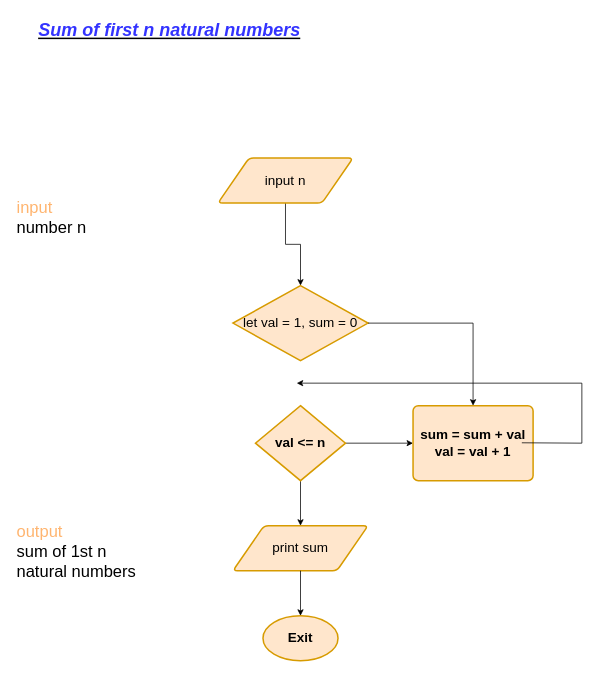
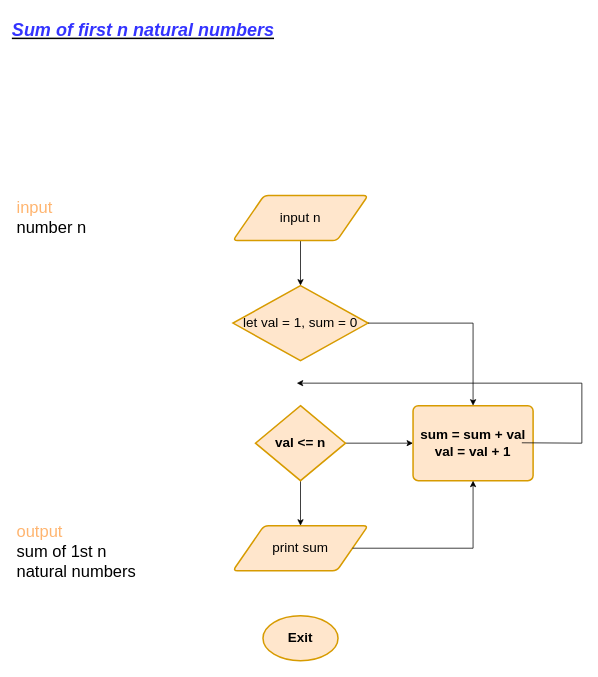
  <mxCell id="0" />
  <mxCell id="1" parent="0" />
  <mxCell id="2" style="edgeStyle=orthogonalEdgeStyle;rounded=0;orthogonalLoop=1;jettySize=auto;html=1;entryX=0.5;entryY=0;entryDx=0;entryDy=0;fontSize=18;" edge="1" parent="1" source="3" target="4"><mxGeometry relative="1" as="geometry" /></mxCell>
- <mxCell id="3" value="input n" style="shape=parallelogram;html=1;strokeWidth=2;perimeter=parallelogramPerimeter;whiteSpace=wrap;rounded=1;arcSize=12;size=0.23;fillColor=#ffe6cc;strokeColor=#d79b00;fontSize=18;" vertex="1" parent="1"><mxGeometry x="290" y="210" width="180" height="60" as="geometry" /></mxCell>
+ <mxCell id="3" value="input n" style="shape=parallelogram;html=1;strokeWidth=2;perimeter=parallelogramPerimeter;whiteSpace=wrap;rounded=1;arcSize=12;size=0.23;fillColor=#ffe6cc;strokeColor=#d79b00;fontSize=18;" vertex="1" parent="1"><mxGeometry x="310" y="260" width="180" height="60" as="geometry" /></mxCell>
  <mxCell id="4" value="let val = 1, sum = 0" style="rhombus;whiteSpace=wrap;html=1;absoluteArcSize=1;arcSize=14;strokeWidth=2;fillColor=#ffe6cc;strokeColor=#d79b00;fontSize=18;" vertex="1" parent="1"><mxGeometry x="310" y="380" width="180" height="100" as="geometry" /></mxCell>
  <mxCell id="5" style="edgeStyle=orthogonalEdgeStyle;rounded=0;orthogonalLoop=1;jettySize=auto;html=1;entryX=0.5;entryY=0;entryDx=0;entryDy=0;fontSize=18;" edge="1" parent="1" source="7" target="9"><mxGeometry relative="1" as="geometry" /></mxCell>
  <mxCell id="6" style="edgeStyle=orthogonalEdgeStyle;rounded=0;orthogonalLoop=1;jettySize=auto;html=1;fontSize=18;" edge="1" parent="1" source="7" target="8"><mxGeometry relative="1" as="geometry" /></mxCell>
  <mxCell id="7" value="val &amp;lt;= n" style="strokeWidth=2;html=1;shape=mxgraph.flowchart.decision;whiteSpace=wrap;fillColor=#ffe6cc;strokeColor=#d79b00;fontSize=18;fontStyle=1" vertex="1" parent="1"><mxGeometry x="340" y="540" width="120" height="100" as="geometry" /></mxCell>
  <mxCell id="8" value="sum = sum + val&lt;div&gt;val = val + 1&lt;/div&gt;" style="rounded=1;whiteSpace=wrap;html=1;absoluteArcSize=1;arcSize=14;strokeWidth=2;fillColor=#ffe6cc;strokeColor=#d79b00;fontSize=18;fontStyle=1" vertex="1" parent="1"><mxGeometry x="550" y="540" width="160" height="100" as="geometry" /></mxCell>
  <mxCell id="9" value="print sum" style="shape=parallelogram;html=1;strokeWidth=2;perimeter=parallelogramPerimeter;whiteSpace=wrap;rounded=1;arcSize=12;size=0.23;fillColor=#ffe6cc;strokeColor=#d79b00;fontSize=18;" vertex="1" parent="1"><mxGeometry x="310" y="700" width="180" height="60" as="geometry" /></mxCell>
  <mxCell id="10" value="Exit" style="strokeWidth=2;html=1;shape=mxgraph.flowchart.start_1;whiteSpace=wrap;fillColor=#ffe6cc;strokeColor=#d79b00;fontSize=18;fontStyle=1" vertex="1" parent="1"><mxGeometry x="350" y="820" width="100" height="60" as="geometry" /></mxCell>
  <mxCell id="11" style="edgeStyle=orthogonalEdgeStyle;rounded=0;orthogonalLoop=1;jettySize=auto;html=1;fontSize=18;" edge="1" parent="1" source="4" target="8"><mxGeometry relative="1" as="geometry" /></mxCell>
- <mxCell id="12" style="edgeStyle=orthogonalEdgeStyle;rounded=0;orthogonalLoop=1;jettySize=auto;html=1;entryX=0.5;entryY=0;entryDx=0;entryDy=0;entryPerimeter=0;fontSize=18;" edge="1" parent="1" source="9" target="10"><mxGeometry relative="1" as="geometry" /></mxCell>
+ <mxCell id="12" style="edgeStyle=orthogonalEdgeStyle;rounded=0;orthogonalLoop=1;jettySize=auto;html=1;fontSize=18;" edge="1" parent="1" source="9" target="8"><mxGeometry relative="1" as="geometry" /></mxCell>
  <mxCell id="13" value="" style="endArrow=none;html=1;rounded=0;fontSize=18;" edge="1" parent="1"><mxGeometry width="50" height="50" relative="1" as="geometry"><mxPoint x="695" y="589.5" as="sourcePoint" /><mxPoint x="775" y="590" as="targetPoint" /></mxGeometry></mxCell>
  <mxCell id="14" value="" style="endArrow=none;html=1;rounded=0;fontSize=18;" edge="1" parent="1"><mxGeometry width="50" height="50" relative="1" as="geometry"><mxPoint x="775" y="590" as="sourcePoint" /><mxPoint x="775" y="510" as="targetPoint" /></mxGeometry></mxCell>
  <mxCell id="15" value="" style="endArrow=classic;html=1;rounded=0;fontSize=18;" edge="1" parent="1"><mxGeometry width="50" height="50" relative="1" as="geometry"><mxPoint x="775" y="510" as="sourcePoint" /><mxPoint x="395" y="510" as="targetPoint" /></mxGeometry></mxCell>
  <mxCell id="16" value="&lt;font style=&quot;color: rgb(255, 181, 112);&quot;&gt;input&lt;/font&gt;&lt;div&gt;number n&lt;/div&gt;" style="text;html=1;align=left;verticalAlign=middle;resizable=0;points=[];autosize=1;strokeColor=none;fillColor=none;fontSize=22;" vertex="1" parent="1"><mxGeometry x="20" y="255" width="120" height="70" as="geometry" /></mxCell>
  <mxCell id="17" value="&lt;font color=&quot;#ffb570&quot;&gt;output&lt;/font&gt;&lt;br&gt;&lt;div&gt;sum of 1st n&amp;nbsp;&lt;/div&gt;&lt;div&gt;natural numbers&lt;/div&gt;" style="text;html=1;align=left;verticalAlign=middle;resizable=0;points=[];autosize=1;strokeColor=none;fillColor=none;fontSize=22;" vertex="1" parent="1"><mxGeometry x="20" y="690" width="180" height="90" as="geometry" /></mxCell>
- <mxCell id="18" value="&lt;font style=&quot;color: rgb(51, 51, 255);&quot;&gt;Sum of first n natural numbers&lt;/font&gt;" style="text;html=1;align=center;verticalAlign=middle;resizable=0;points=[];autosize=1;strokeColor=none;fillColor=none;fontSize=24;fontStyle=7" vertex="1" parent="1"><mxGeometry x="55" y="20" width="340" height="40" as="geometry" /></mxCell>
+ <mxCell id="18" value="&lt;font style=&quot;color: rgb(51, 51, 255);&quot;&gt;Sum of first n natural numbers&lt;/font&gt;" style="text;html=1;align=center;verticalAlign=middle;resizable=0;points=[];autosize=1;strokeColor=none;fillColor=none;fontSize=24;fontStyle=7" vertex="1" parent="1"><mxGeometry x="20" y="20" width="340" height="40" as="geometry" /></mxCell>
